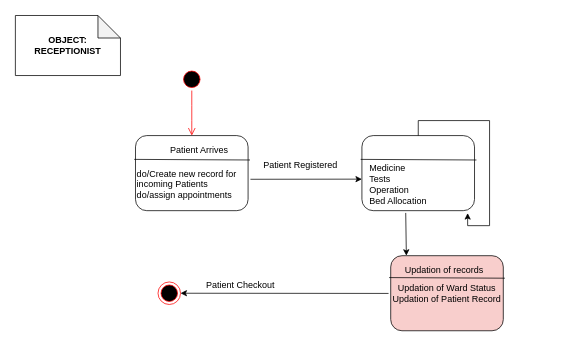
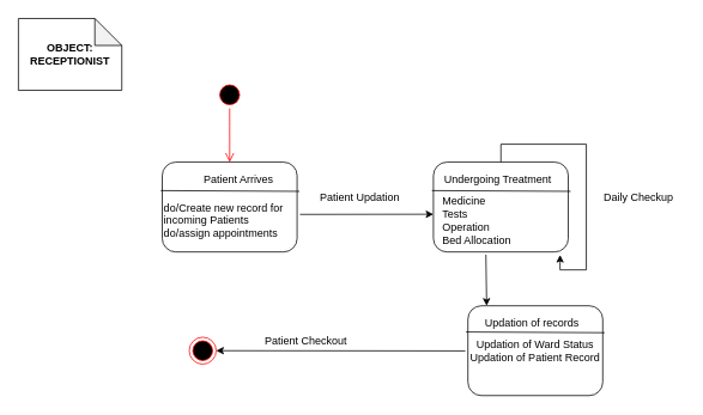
  <mxCell id="0" />
  <mxCell id="1" parent="0" />
- <mxCell id="2" value="&lt;b&gt;OBJECT:&lt;br&gt;RECEPTIONIST&lt;br&gt;&lt;/b&gt;" style="shape=note;whiteSpace=wrap;html=1;backgroundOutline=1;darkOpacity=0.05;" parent="1" vertex="1"><mxGeometry x="20" y="20" width="140" height="80" as="geometry" /></mxCell>
+ <mxCell id="2" value="&lt;b&gt;OBJECT:&lt;br&gt;RECEPTIONIST&lt;br&gt;&lt;/b&gt;" style="shape=note;whiteSpace=wrap;html=1;backgroundOutline=1;darkOpacity=0.05;" parent="1" vertex="1"><mxGeometry x="20" y="20" width="115" height="80" as="geometry" /></mxCell>
  <mxCell id="3" value="" style="rounded=1;whiteSpace=wrap;html=1;" parent="1" vertex="1"><mxGeometry x="180" y="180" width="150" height="100" as="geometry" /></mxCell>
  <mxCell id="4" value="" style="endArrow=none;html=1;exitX=-0.011;exitY=0.317;exitDx=0;exitDy=0;exitPerimeter=0;entryX=1.017;entryY=0.325;entryDx=0;entryDy=0;entryPerimeter=0;" parent="1" source="3" target="3" edge="1"><mxGeometry width="50" height="50" relative="1" as="geometry"><mxPoint x="170" y="218" as="sourcePoint" /><mxPoint x="331" y="218" as="targetPoint" /></mxGeometry></mxCell>
  <mxCell id="5" value="" style="rounded=1;whiteSpace=wrap;html=1;" parent="1" vertex="1"><mxGeometry x="481.65" y="180" width="150" height="100" as="geometry" /></mxCell>
  <mxCell id="6" value="" style="endArrow=none;html=1;exitX=-0.011;exitY=0.317;exitDx=0;exitDy=0;exitPerimeter=0;entryX=1.017;entryY=0.325;entryDx=0;entryDy=0;entryPerimeter=0;" parent="1" source="5" target="5" edge="1"><mxGeometry width="50" height="50" relative="1" as="geometry"><mxPoint x="471.65" y="218" as="sourcePoint" /><mxPoint x="632.65" y="218" as="targetPoint" /></mxGeometry></mxCell>
  <mxCell id="7" value="Patient Arrives" style="text;html=1;strokeColor=none;fillColor=none;align=center;verticalAlign=middle;whiteSpace=wrap;rounded=0;" parent="1" vertex="1"><mxGeometry x="220" y="190" width="90" height="20" as="geometry" /></mxCell>
  <mxCell id="8" value="do/Create new record for incoming Patients&amp;nbsp; do/assign appointments" style="text;html=1;strokeColor=none;fillColor=none;align=left;verticalAlign=middle;whiteSpace=wrap;rounded=0;" parent="1" vertex="1"><mxGeometry x="180" y="220" width="140" height="50" as="geometry" /></mxCell>
  <mxCell id="9" value="" style="endArrow=classic;html=1;exitX=1.021;exitY=0.582;exitDx=0;exitDy=0;exitPerimeter=0;" parent="1" source="3" edge="1"><mxGeometry width="50" height="50" relative="1" as="geometry"><mxPoint x="410" y="260" as="sourcePoint" /><mxPoint x="481.65" y="238.024" as="targetPoint" /></mxGeometry></mxCell>
- <mxCell id="10" value="Patient Registered" style="text;html=1;strokeColor=none;fillColor=none;align=center;verticalAlign=middle;whiteSpace=wrap;rounded=0;" parent="1" vertex="1"><mxGeometry x="340" y="210" width="120" height="20" as="geometry" /></mxCell>
+ <mxCell id="10" value="Patient Updation" style="text;html=1;strokeColor=none;fillColor=none;align=center;verticalAlign=middle;whiteSpace=wrap;rounded=0;" parent="1" vertex="1"><mxGeometry x="340" y="210" width="120" height="20" as="geometry" /></mxCell>
+ <mxCell id="11" value="Undergoing Treatment" style="text;html=1;strokeColor=none;fillColor=none;align=center;verticalAlign=middle;whiteSpace=wrap;rounded=0;" parent="1" vertex="1"><mxGeometry x="490" y="190" width="126.65" height="20" as="geometry" /></mxCell>
  <mxCell id="12" value="Medicine&lt;br&gt;Tests&lt;br&gt;Operation&lt;br&gt;Bed Allocation" style="text;html=1;strokeColor=none;fillColor=none;align=left;verticalAlign=middle;whiteSpace=wrap;rounded=0;" parent="1" vertex="1"><mxGeometry x="490" y="220" width="140" height="50" as="geometry" /></mxCell>
  <mxCell id="13" style="edgeStyle=orthogonalEdgeStyle;rounded=0;orthogonalLoop=1;jettySize=auto;html=1;entryX=0.939;entryY=1.033;entryDx=0;entryDy=0;entryPerimeter=0;" parent="1" source="5" target="5" edge="1"><mxGeometry relative="1" as="geometry"><mxPoint x="640" y="260" as="targetPoint" /></mxGeometry></mxCell>
+ <mxCell id="14" value="Daily Checkup" style="text;html=1;strokeColor=none;fillColor=none;align=center;verticalAlign=middle;whiteSpace=wrap;rounded=0;" parent="1" vertex="1"><mxGeometry x="660" y="210" width="100" height="20" as="geometry" /></mxCell>
  <mxCell id="15" value="" style="endArrow=classic;html=1;" parent="1" edge="1"><mxGeometry width="50" height="50" relative="1" as="geometry"><mxPoint x="517.14" y="390.28" as="sourcePoint" /><mxPoint x="240" y="390" as="targetPoint" /></mxGeometry></mxCell>
- <mxCell id="16" value="Patient Checkout" style="text;html=1;strokeColor=none;fillColor=none;align=center;verticalAlign=middle;whiteSpace=wrap;rounded=0;" parent="1" vertex="1"><mxGeometry x="270" y="370" width="100" height="20" as="geometry" /></mxCell>
- <mxCell id="17" value="Updation of Ward Status&lt;br&gt;Updation of Patient Record" style="rounded=1;whiteSpace=wrap;html=1;fillColor=#f8cecc;" parent="1" vertex="1"><mxGeometry x="520" y="340" width="150" height="100" as="geometry" /></mxCell>
+ <mxCell id="16" value="Patient Checkout" style="text;html=1;strokeColor=none;fillColor=none;align=center;verticalAlign=middle;whiteSpace=wrap;rounded=0;" parent="1" vertex="1"><mxGeometry x="290" y="370" width="100" height="20" as="geometry" /></mxCell>
+ <mxCell id="17" value="Updation of Ward Status&lt;br&gt;Updation of Patient Record" style="rounded=1;whiteSpace=wrap;html=1;" parent="1" vertex="1"><mxGeometry x="520" y="340" width="150" height="100" as="geometry" /></mxCell>
  <mxCell id="18" value="Updation of records" style="text;html=1;strokeColor=none;fillColor=none;align=center;verticalAlign=middle;whiteSpace=wrap;rounded=0;" parent="1" vertex="1"><mxGeometry x="528.35" y="350" width="126.65" height="20" as="geometry" /></mxCell>
  <mxCell id="19" value="" style="endArrow=none;html=1;exitX=-0.011;exitY=0.317;exitDx=0;exitDy=0;exitPerimeter=0;entryX=1.017;entryY=0.325;entryDx=0;entryDy=0;entryPerimeter=0;" parent="1" edge="1"><mxGeometry width="50" height="50" relative="1" as="geometry"><mxPoint x="517.9" y="369.17" as="sourcePoint" /><mxPoint x="672.1" y="369.97" as="targetPoint" /></mxGeometry></mxCell>
  <mxCell id="20" value="" style="endArrow=classic;html=1;entryX=0.139;entryY=0;entryDx=0;entryDy=0;entryPerimeter=0;" parent="1" target="17" edge="1"><mxGeometry width="50" height="50" relative="1" as="geometry"><mxPoint x="540" y="283" as="sourcePoint" /><mxPoint x="540" y="320" as="targetPoint" /></mxGeometry></mxCell>
  <mxCell id="21" value="" style="ellipse;html=1;shape=endState;fillColor=#000000;strokeColor=#ff0000;align=left;" parent="1" vertex="1"><mxGeometry x="210" y="375" width="30" height="30" as="geometry" /></mxCell>
  <mxCell id="22" value="" style="ellipse;html=1;shape=startState;fillColor=#000000;strokeColor=#ff0000;" vertex="1" parent="1"><mxGeometry x="240" y="90" width="30" height="30" as="geometry" /></mxCell>
  <mxCell id="23" value="" style="edgeStyle=orthogonalEdgeStyle;html=1;verticalAlign=bottom;endArrow=open;endSize=8;strokeColor=#ff0000;" edge="1" source="22" parent="1"><mxGeometry relative="1" as="geometry"><mxPoint x="255" y="180" as="targetPoint" /></mxGeometry></mxCell>
